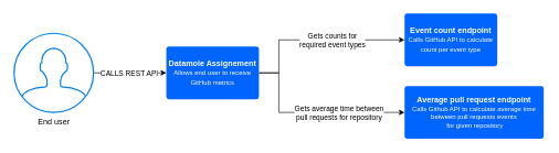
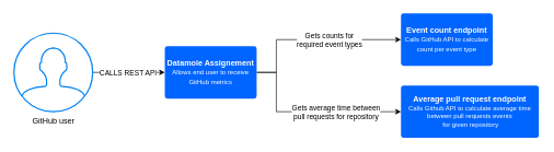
  <mxCell id="0" />
  <mxCell id="1" parent="0" />
  <mxCell id="2" style="edgeStyle=orthogonalEdgeStyle;rounded=0;orthogonalLoop=1;jettySize=auto;html=1;" edge="1" parent="1" source="4" target="11"><mxGeometry relative="1" as="geometry"><mxPoint x="270" y="110" as="targetPoint" /></mxGeometry></mxCell>
  <mxCell id="3" value="CALLS REST API" style="edgeLabel;html=1;align=center;verticalAlign=middle;resizable=0;points=[];" vertex="1" connectable="0" parent="2"><mxGeometry x="-0.034" relative="1" as="geometry"><mxPoint as="offset" /></mxGeometry></mxCell>
- <mxCell id="4" value="End user" style="html=1;verticalLabelPosition=bottom;align=center;labelBackgroundColor=#ffffff;verticalAlign=top;strokeWidth=2;strokeColor=#0080F0;shadow=0;dashed=0;shape=mxgraph.ios7.icons.user;" vertex="1" parent="1"><mxGeometry x="20" y="50" width="120" height="120" as="geometry" /></mxCell>
+ <mxCell id="4" value="GitHub user" style="html=1;verticalLabelPosition=bottom;align=center;labelBackgroundColor=#ffffff;verticalAlign=top;strokeWidth=2;strokeColor=#0080F0;shadow=0;dashed=0;shape=mxgraph.ios7.icons.user;" vertex="1" parent="1"><mxGeometry x="20" y="50" width="120" height="120" as="geometry" /></mxCell>
  <mxCell id="5" style="edgeStyle=orthogonalEdgeStyle;rounded=0;orthogonalLoop=1;jettySize=auto;html=1;entryX=0;entryY=0.5;entryDx=0;entryDy=0;" edge="1" parent="1" target="9"><mxGeometry relative="1" as="geometry"><mxPoint x="390" y="110" as="sourcePoint" /><Array as="points"><mxPoint x="420" y="110" /><mxPoint x="420" y="60" /></Array></mxGeometry></mxCell>
  <mxCell id="6" value="Gets counts for&lt;br&gt;required event types" style="edgeLabel;html=1;align=center;verticalAlign=middle;resizable=0;points=[];" vertex="1" connectable="0" parent="5"><mxGeometry x="0.143" relative="1" as="geometry"><mxPoint x="6" as="offset" /></mxGeometry></mxCell>
  <mxCell id="7" style="edgeStyle=orthogonalEdgeStyle;rounded=0;orthogonalLoop=1;jettySize=auto;html=1;entryX=0;entryY=0.5;entryDx=0;entryDy=0;" edge="1" parent="1" target="10"><mxGeometry relative="1" as="geometry"><mxPoint x="390" y="110" as="sourcePoint" /><Array as="points"><mxPoint x="420" y="110" /><mxPoint x="420" y="170" /></Array></mxGeometry></mxCell>
  <mxCell id="8" value="Gets average time between&lt;br&gt;pull requests for repository" style="edgeLabel;html=1;align=center;verticalAlign=middle;resizable=0;points=[];" vertex="1" connectable="0" parent="7"><mxGeometry x="0.446" y="1" relative="1" as="geometry"><mxPoint x="-22" y="1" as="offset" /></mxGeometry></mxCell>
  <mxCell id="9" value="Event count endpoint&lt;br&gt;&lt;span style=&quot;font-weight: normal;&quot;&gt;&lt;font style=&quot;font-size: 10px;&quot;&gt;Calls GitHub API to calculate count per event type&lt;/font&gt;&lt;/span&gt;" style="rounded=1;arcSize=5;fillColor=#0065FF;strokeColor=none;fontColor=#ffffff;align=center;verticalAlign=middle;whiteSpace=wrap;fontSize=12;fontStyle=1;html=1;sketch=0;" vertex="1" parent="1"><mxGeometry x="610" y="20" width="140" height="80" as="geometry" /></mxCell>
  <mxCell id="10" value="&lt;div style=&quot;line-height: 120%;&quot;&gt;&lt;div style=&quot;line-height: 120%;&quot;&gt;&lt;font style=&quot;font-size: 12px;&quot;&gt;Average pull request endpoint&lt;/font&gt;&lt;/div&gt;&lt;div style=&quot;font-size: 10px; line-height: 120%;&quot;&gt;&lt;span style=&quot;font-weight: normal;&quot;&gt;Calls Github API to calculate average time between pull requests events&lt;/span&gt;&lt;/div&gt;&lt;div style=&quot;font-size: 10px; line-height: 120%;&quot;&gt;&lt;span style=&quot;font-weight: normal;&quot;&gt;&amp;nbsp;for given repository&lt;/span&gt;&lt;/div&gt;&lt;/div&gt;" style="rounded=1;arcSize=5;fillColor=#0065FF;strokeColor=none;fontColor=#ffffff;align=center;verticalAlign=middle;whiteSpace=wrap;fontSize=12;fontStyle=1;html=1;sketch=0;" vertex="1" parent="1"><mxGeometry x="610" y="130" width="210.17" height="80" as="geometry" /></mxCell>
  <mxCell id="11" value="Datamole Assignement&lt;br&gt;&lt;span style=&quot;font-weight: normal;&quot;&gt;&lt;font style=&quot;font-size: 10px;&quot;&gt;Allows end user to receive GitHub metrics&lt;/font&gt;&lt;/span&gt;" style="rounded=1;arcSize=5;fillColor=#0065FF;strokeColor=none;fontColor=#ffffff;align=center;verticalAlign=middle;whiteSpace=wrap;fontSize=12;fontStyle=1;html=1;sketch=0;" vertex="1" parent="1"><mxGeometry x="250" y="70" width="140" height="80" as="geometry" /></mxCell>
